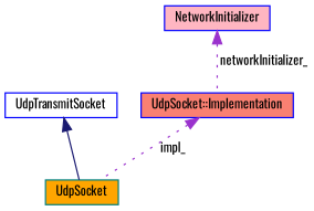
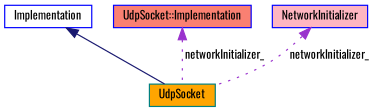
  digraph {
    fontname=Oswald
    node [color=blue fontname=Oswald fontsize=10 shape=record style=filled]
    edge [color=darkorchid3 dir=back fontname=Oswald fontsize=10 labelfontname=Helvetica labelfontsize=10 style=dotted]
-   n1 [fillcolor=white fontcolor=black height=0.2 label=UdpTransmitSocket width=0.4]
+   n1 [fillcolor=white fontcolor=black height=0.2 label=Implementation width=0.4]
    n2 [color=teal fillcolor=orange height=0.2 label=UdpSocket width=0.4]
    n3 [fillcolor=salmon height=0.2 label="UdpSocket::Implementation" width=0.4]
    n4 [fillcolor=lightpink height=0.2 label=NetworkInitializer width=0.4]
    n1 -> n2 [color=midnightblue style=solid]
-   n3 -> n2 [label=" impl_"]
-   n4 -> n3 [label=" networkInitializer_"]
+   n3 -> n2 [label=" networkInitializer_"]
+   n4 -> n2 [label=" networkInitializer_"]
  }
